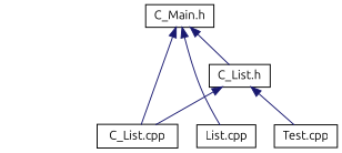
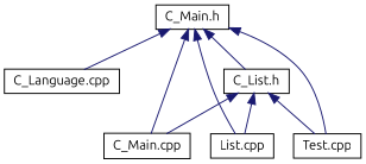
  digraph {
    fontname=Ubuntu
    node [color=black fillcolor=white fontname=Ubuntu fontsize=12 shape=record style=filled]
    edge [color=midnightblue dir=back fontname=Ubuntu fontsize=12 labelfontname=Helvetica labelfontsize=12 style=solid]
    n1 [height=0.2 label="C_Main.h" width=0.4]
+   n2 [height=0.2 label="C_Language.cpp" width=0.4]
    n3 [height=0.2 label="C_List.h" width=0.4]
-   n4 [height=0.2 label="C_List.cpp" width=0.4]
+   n4 [height=0.2 label="C_Main.cpp" width=0.4]
    n5 [height=0.2 label="List.cpp" width=0.4]
    n6 [height=0.2 label="Test.cpp" width=0.4]
+   n1 -> n2
    n1 -> n3
    n1 -> n4
    n1 -> n5
+   n1 -> n6
    n3 -> n4
+   n3 -> n5
    n3 -> n6
  }
